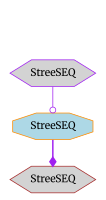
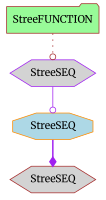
  digraph {
    fontname=Merriweather
    node [shape=hexagon style=filled fillcolor=lightgrey color=brown fontname=Merriweather]
    edge [color=purple arrowhead=odot fontname=Merriweather]
+   n1 [label="StreeFUNCTION\n" shape=folder fillcolor=palegreen]
    n2 [label="StreeSEQ\n" color=purple]
    n3 [label="StreeSEQ\n" shape=octagon fillcolor=lightblue color=darkorange]
    n4 [label="StreeSEQ\n"]
+   n1 -> n2 [color=brown style=dotted]
    n2 -> n3 [style=solid]
    n3 -> n4 [style=bold arrowhead=diamond]
  }
